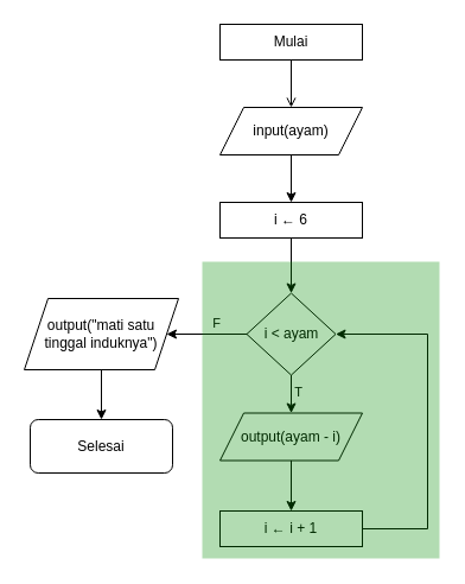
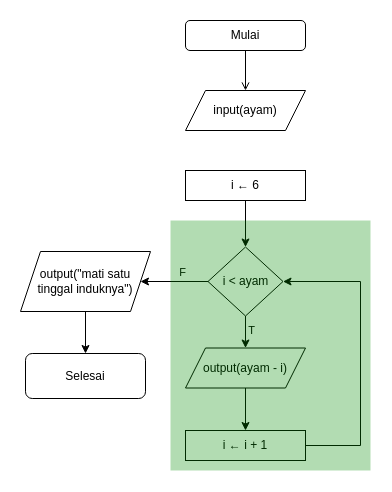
  <mxCell id="0" />
  <mxCell id="1" parent="0" />
  <mxCell id="2" value="" style="group" parent="1" vertex="1" connectable="0"><mxGeometry x="20" y="20" width="350" height="450" as="geometry" /></mxCell>
  <mxCell id="3" style="edgeStyle=orthogonalEdgeStyle;rounded=0;orthogonalLoop=1;jettySize=auto;html=1;entryX=0.5;entryY=0;entryDx=0;entryDy=0;endArrow=open;" parent="2" source="4" target="7" edge="1"><mxGeometry relative="1" as="geometry" /></mxCell>
- <mxCell id="4" value="Mulai" style="whiteSpace=wrap;html=1;rounded=0;" parent="2" vertex="1"><mxGeometry x="165" width="120" height="30" as="geometry" /></mxCell>
+ <mxCell id="4" value="Mulai" style="rounded=1;whiteSpace=wrap;html=1;" parent="2" vertex="1"><mxGeometry x="165" width="120" height="30" as="geometry" /></mxCell>
  <mxCell id="5" style="edgeStyle=orthogonalEdgeStyle;rounded=0;orthogonalLoop=1;jettySize=auto;html=1;exitX=0.5;exitY=1;exitDx=0;exitDy=0;entryX=0.5;entryY=0;entryDx=0;entryDy=0;" parent="2" source="21" target="12" edge="1"><mxGeometry relative="1" as="geometry"><mxPoint x="225" y="200" as="sourcePoint" /></mxGeometry></mxCell>
- <mxCell id="6" style="edgeStyle=orthogonalEdgeStyle;rounded=0;orthogonalLoop=1;jettySize=auto;html=1;entryX=0.5;entryY=0;entryDx=0;entryDy=0;" parent="2" source="7" target="21" edge="1"><mxGeometry relative="1" as="geometry" /></mxCell>
  <mxCell id="7" value="input(ayam)" style="shape=parallelogram;perimeter=parallelogramPerimeter;whiteSpace=wrap;html=1;fixedSize=1;" parent="2" vertex="1"><mxGeometry x="165" y="70" width="120" height="40" as="geometry" /></mxCell>
  <mxCell id="8" style="edgeStyle=orthogonalEdgeStyle;rounded=0;orthogonalLoop=1;jettySize=auto;html=1;exitX=0;exitY=0.5;exitDx=0;exitDy=0;entryX=1;entryY=0.5;entryDx=0;entryDy=0;" parent="2" source="12" target="17" edge="1"><mxGeometry relative="1" as="geometry" /></mxCell>
  <mxCell id="9" value="F" style="edgeLabel;html=1;align=center;verticalAlign=middle;resizable=0;points=[];" parent="8" vertex="1" connectable="0"><mxGeometry x="-0.116" y="-3" relative="1" as="geometry"><mxPoint x="4" y="-7" as="offset" /></mxGeometry></mxCell>
  <mxCell id="10" style="edgeStyle=orthogonalEdgeStyle;rounded=0;orthogonalLoop=1;jettySize=auto;html=1;entryX=0.5;entryY=0;entryDx=0;entryDy=0;" parent="2" source="12" target="15" edge="1"><mxGeometry relative="1" as="geometry" /></mxCell>
  <mxCell id="11" value="T" style="edgeLabel;html=1;align=center;verticalAlign=middle;resizable=0;points=[];" parent="10" vertex="1" connectable="0"><mxGeometry x="-0.537" y="4" relative="1" as="geometry"><mxPoint x="1" y="3" as="offset" /></mxGeometry></mxCell>
  <mxCell id="12" value="i &amp;lt; ayam" style="rhombus;whiteSpace=wrap;html=1;" parent="2" vertex="1"><mxGeometry x="187.5" y="226.5" width="75" height="69" as="geometry" /></mxCell>
  <mxCell id="13" value="i&amp;nbsp;← i + 1" style="rounded=0;whiteSpace=wrap;html=1;" parent="2" vertex="1"><mxGeometry x="165" y="410" width="120" height="30" as="geometry" /></mxCell>
  <mxCell id="14" style="edgeStyle=orthogonalEdgeStyle;rounded=0;orthogonalLoop=1;jettySize=auto;html=1;entryX=0.5;entryY=0;entryDx=0;entryDy=0;" parent="2" source="15" target="13" edge="1"><mxGeometry relative="1" as="geometry" /></mxCell>
  <mxCell id="15" value="output(ayam - i)" style="shape=parallelogram;perimeter=parallelogramPerimeter;whiteSpace=wrap;html=1;fixedSize=1;" parent="2" vertex="1"><mxGeometry x="165" y="327.5" width="120" height="40" as="geometry" /></mxCell>
  <mxCell id="16" style="edgeStyle=orthogonalEdgeStyle;rounded=0;orthogonalLoop=1;jettySize=auto;html=1;entryX=0.5;entryY=0;entryDx=0;entryDy=0;" parent="2" source="17" target="18" edge="1"><mxGeometry relative="1" as="geometry" /></mxCell>
  <mxCell id="17" value="output(&quot;mati satu tinggal induknya&quot;)" style="shape=parallelogram;perimeter=parallelogramPerimeter;whiteSpace=wrap;html=1;fixedSize=1;" parent="2" vertex="1"><mxGeometry y="231" width="130" height="60" as="geometry" /></mxCell>
  <mxCell id="18" value="Selesai" style="rounded=1;whiteSpace=wrap;html=1;" parent="2" vertex="1"><mxGeometry x="5" y="333" width="120" height="45" as="geometry" /></mxCell>
  <mxCell id="19" value="" style="endArrow=none;html=1;rounded=0;exitX=1;exitY=0.5;exitDx=0;exitDy=0;" parent="2" source="13" edge="1"><mxGeometry width="50" height="50" relative="1" as="geometry"><mxPoint x="330" y="490" as="sourcePoint" /><mxPoint x="340" y="261" as="targetPoint" /><Array as="points"><mxPoint x="340" y="425" /></Array></mxGeometry></mxCell>
  <mxCell id="20" value="" style="endArrow=classic;html=1;rounded=0;entryX=1;entryY=0.5;entryDx=0;entryDy=0;" parent="2" target="12" edge="1"><mxGeometry width="50" height="50" relative="1" as="geometry"><mxPoint x="340" y="261" as="sourcePoint" /><mxPoint x="340" y="241" as="targetPoint" /></mxGeometry></mxCell>
  <mxCell id="21" value="i&amp;nbsp;← 6" style="rounded=0;whiteSpace=wrap;html=1;" parent="2" vertex="1"><mxGeometry x="165" y="150" width="120" height="30" as="geometry" /></mxCell>
  <mxCell id="22" value="" style="rounded=0;whiteSpace=wrap;html=1;fillColor=#008a00;fontColor=#ffffff;strokeColor=none;opacity=30;" parent="2" vertex="1"><mxGeometry x="150" y="200" width="200" height="250" as="geometry" /></mxCell>
